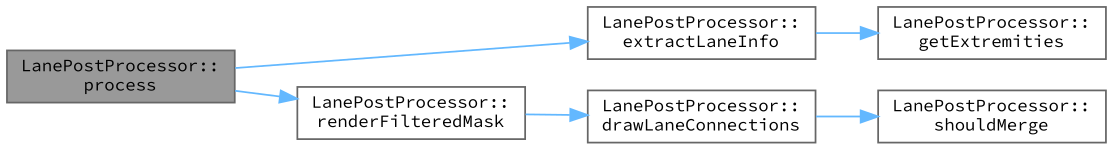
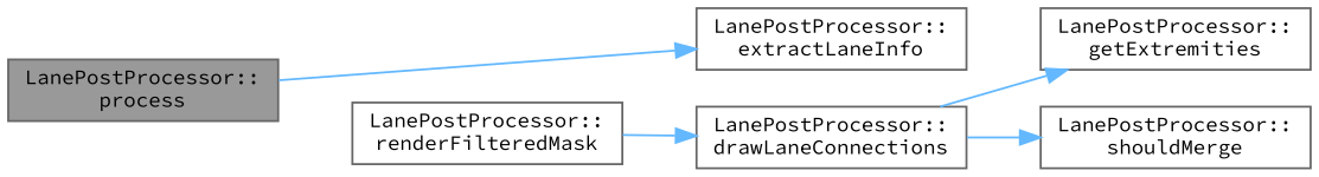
  digraph {
    fontname="Source Code Pro"
    rankdir=LR
    node [color=grey40 fillcolor=white fontname="Source Code Pro" fontsize=10 shape=box style=filled]
    edge [color=steelblue1 fontname="Source Code Pro" fontsize=10 labelfontname=Helvetica labelfontsize=10 style=solid]
    n1 [color=gray40 fillcolor=grey60 fontcolor=black height=0.2 label="LanePostProcessor::\lprocess" width=0.4]
    n2 [height=0.2 label="LanePostProcessor::\lextractLaneInfo" width=0.4]
    n3 [height=0.2 label="LanePostProcessor::\lrenderFilteredMask" width=0.4]
    n4 [height=0.2 label="LanePostProcessor::\ldrawLaneConnections" width=0.4]
    n5 [height=0.2 label="LanePostProcessor::\lgetExtremities" width=0.4]
    n6 [height=0.2 label="LanePostProcessor::\lshouldMerge" width=0.4]
    n1 -> n2
-   n1 -> n3
    n3 -> n4
-   n2 -> n5
+   n4 -> n5
    n4 -> n6
  }
